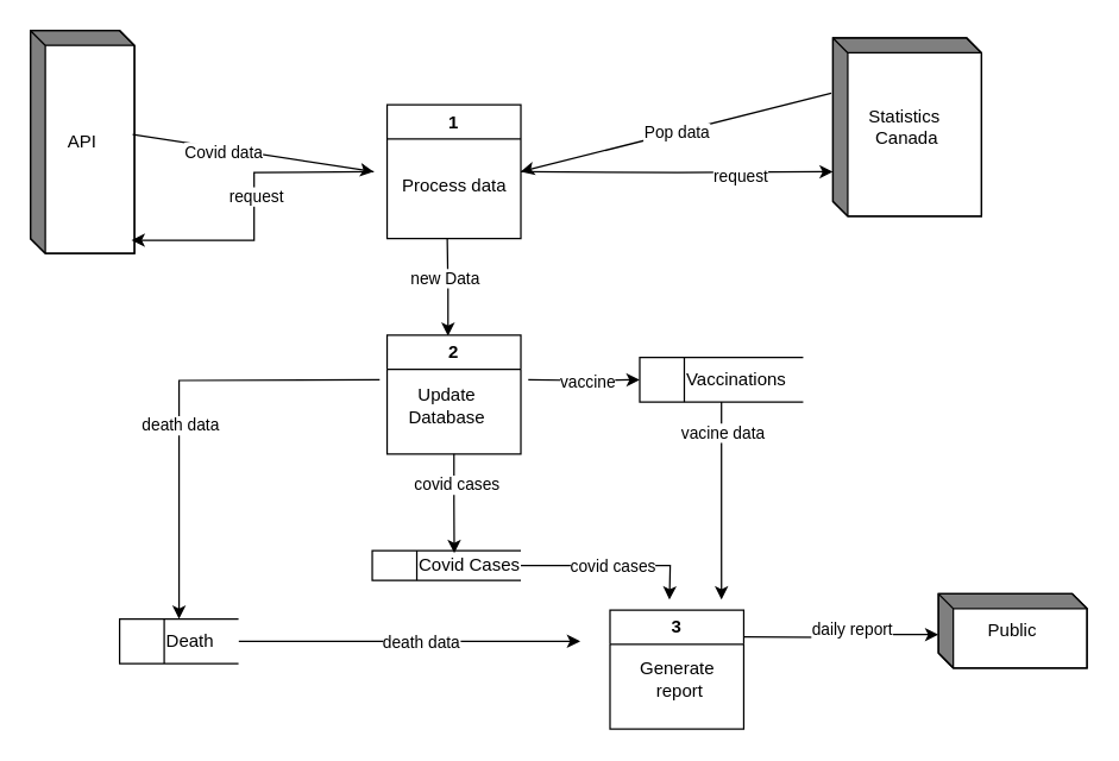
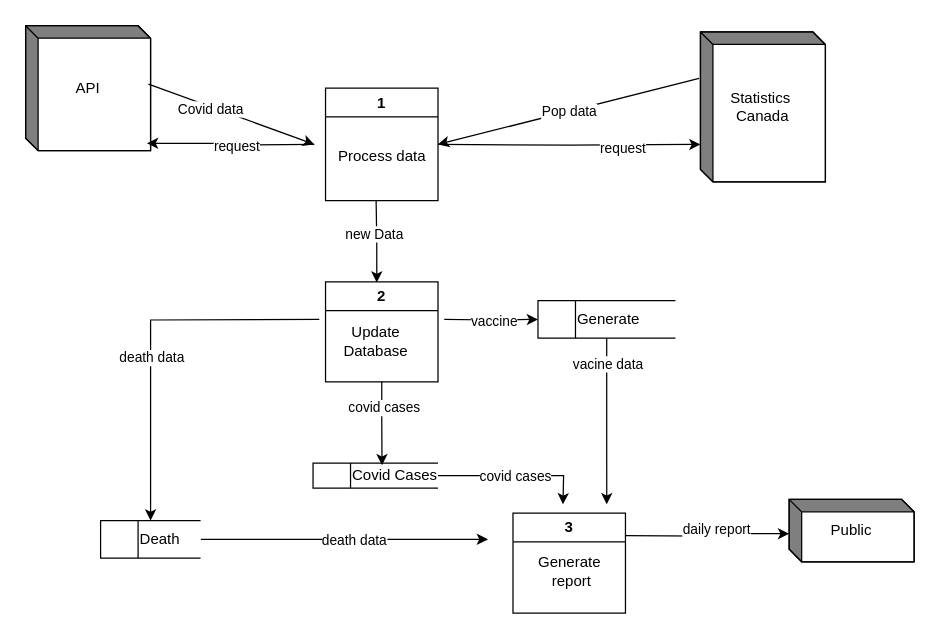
  <mxCell id="0" />
  <mxCell id="1" parent="0" />
- <mxCell id="2" value="API" style="html=1;dashed=0;whiteSpace=wrap;shape=mxgraph.dfd.externalEntity" vertex="1" parent="1"><mxGeometry x="20" y="20" width="70" height="150" as="geometry" /></mxCell>
+ <mxCell id="2" value="API" style="html=1;dashed=0;whiteSpace=wrap;shape=mxgraph.dfd.externalEntity" vertex="1" parent="1"><mxGeometry x="20" y="20" width="100" height="100" as="geometry" /></mxCell>
  <mxCell id="3" style="edgeStyle=orthogonalEdgeStyle;rounded=0;orthogonalLoop=1;jettySize=auto;html=1;entryX=0.46;entryY=-0.09;entryDx=0;entryDy=0;entryPerimeter=0;" edge="1" parent="1"><mxGeometry relative="1" as="geometry"><mxPoint x="300.483" y="160" as="sourcePoint" /><mxPoint x="301" y="225.5" as="targetPoint" /></mxGeometry></mxCell>
  <mxCell id="4" value="new Data" style="edgeLabel;html=1;align=center;verticalAlign=middle;resizable=0;points=[];" vertex="1" connectable="0" parent="3"><mxGeometry x="-0.211" y="-2" relative="1" as="geometry"><mxPoint as="offset" /></mxGeometry></mxCell>
  <mxCell id="5" style="edgeStyle=orthogonalEdgeStyle;rounded=0;orthogonalLoop=1;jettySize=auto;html=1;entryX=0;entryY=0.5;entryDx=0;entryDy=0;" edge="1" parent="1" target="19"><mxGeometry relative="1" as="geometry"><mxPoint x="355" y="255" as="sourcePoint" /></mxGeometry></mxCell>
  <mxCell id="6" value="vaccine" style="edgeLabel;html=1;align=center;verticalAlign=middle;resizable=0;points=[];" vertex="1" connectable="0" parent="5"><mxGeometry x="0.008" y="-1" relative="1" as="geometry"><mxPoint y="1" as="offset" /></mxGeometry></mxCell>
  <mxCell id="7" value="" style="edgeStyle=orthogonalEdgeStyle;rounded=0;orthogonalLoop=1;jettySize=auto;html=1;" edge="1" parent="1" target="22"><mxGeometry relative="1" as="geometry"><mxPoint x="255" y="255.034" as="sourcePoint" /></mxGeometry></mxCell>
  <mxCell id="8" value="death data" style="edgeLabel;html=1;align=center;verticalAlign=middle;resizable=0;points=[];" vertex="1" connectable="0" parent="7"><mxGeometry x="0.115" relative="1" as="geometry"><mxPoint as="offset" /></mxGeometry></mxCell>
  <mxCell id="9" value="" style="endArrow=classic;html=1;rounded=0;exitX=0.983;exitY=0.467;exitDx=0;exitDy=0;exitPerimeter=0;entryX=0;entryY=0.5;entryDx=0;entryDy=0;" edge="1" parent="1" source="2"><mxGeometry width="50" height="50" relative="1" as="geometry"><mxPoint x="200" y="340" as="sourcePoint" /><mxPoint x="251" y="115" as="targetPoint" /></mxGeometry></mxCell>
  <mxCell id="10" value="Covid data" style="edgeLabel;html=1;align=center;verticalAlign=middle;resizable=0;points=[];" vertex="1" connectable="0" parent="9"><mxGeometry x="-0.243" y="-2" relative="1" as="geometry"><mxPoint as="offset" /></mxGeometry></mxCell>
  <mxCell id="11" value="Statistics&amp;nbsp;&lt;div&gt;Canada&lt;/div&gt;" style="html=1;dashed=0;whiteSpace=wrap;shape=mxgraph.dfd.externalEntity" vertex="1" parent="1"><mxGeometry x="560" y="25" width="100" height="120" as="geometry" /></mxCell>
  <mxCell id="12" value="" style="endArrow=classic;html=1;rounded=0;entryX=1;entryY=0.5;entryDx=0;entryDy=0;exitX=-0.011;exitY=0.31;exitDx=0;exitDy=0;exitPerimeter=0;" edge="1" parent="1" source="11"><mxGeometry width="50" height="50" relative="1" as="geometry"><mxPoint x="530" y="240" as="sourcePoint" /><mxPoint x="350" y="115" as="targetPoint" /></mxGeometry></mxCell>
  <mxCell id="13" value="Pop data" style="edgeLabel;html=1;align=center;verticalAlign=middle;resizable=0;points=[];" vertex="1" connectable="0" parent="12"><mxGeometry x="0.002" relative="1" as="geometry"><mxPoint as="offset" /></mxGeometry></mxCell>
  <mxCell id="14" style="edgeStyle=orthogonalEdgeStyle;rounded=0;orthogonalLoop=1;jettySize=auto;html=1;" edge="1" parent="1" source="16"><mxGeometry relative="1" as="geometry"><mxPoint x="450" y="403" as="targetPoint" /></mxGeometry></mxCell>
  <mxCell id="15" value="covid cases" style="edgeLabel;html=1;align=center;verticalAlign=middle;resizable=0;points=[];" vertex="1" connectable="0" parent="14"><mxGeometry x="-0.02" relative="1" as="geometry"><mxPoint as="offset" /></mxGeometry></mxCell>
  <mxCell id="16" value="&lt;span style=&quot;white-space: pre;&quot;&gt;&#09;&lt;/span&gt;Covid Cases" style="html=1;dashed=0;whiteSpace=wrap;shape=mxgraph.dfd.dataStoreID;align=left;spacingLeft=3;points=[[0,0],[0.5,0],[1,0],[0,0.5],[1,0.5],[0,1],[0.5,1],[1,1]];" vertex="1" parent="1"><mxGeometry x="250" y="370" width="100" height="20" as="geometry" /></mxCell>
  <mxCell id="17" style="edgeStyle=orthogonalEdgeStyle;rounded=0;orthogonalLoop=1;jettySize=auto;html=1;" edge="1" parent="1" source="19"><mxGeometry relative="1" as="geometry"><mxPoint x="485.034" y="403" as="targetPoint" /><Array as="points"><mxPoint x="485" y="370" /><mxPoint x="485" y="370" /></Array></mxGeometry></mxCell>
  <mxCell id="18" value="vacine data" style="edgeLabel;html=1;align=center;verticalAlign=middle;resizable=0;points=[];" vertex="1" connectable="0" parent="17"><mxGeometry x="-0.694" relative="1" as="geometry"><mxPoint as="offset" /></mxGeometry></mxCell>
- <mxCell id="19" value="&lt;span style=&quot;white-space: pre;&quot;&gt;&#09;&lt;/span&gt;Vaccinations" style="html=1;dashed=0;whiteSpace=wrap;shape=mxgraph.dfd.dataStoreID;align=left;spacingLeft=3;points=[[0,0],[0.5,0],[1,0],[0,0.5],[1,0.5],[0,1],[0.5,1],[1,1]];" vertex="1" parent="1"><mxGeometry x="430" y="240" width="110" height="30" as="geometry" /></mxCell>
+ <mxCell id="19" value="&lt;span style=&quot;white-space: pre;&quot;&gt;&#09;&lt;/span&gt;Generate" style="html=1;dashed=0;whiteSpace=wrap;shape=mxgraph.dfd.dataStoreID;align=left;spacingLeft=3;points=[[0,0],[0.5,0],[1,0],[0,0.5],[1,0.5],[0,1],[0.5,1],[1,1]];" vertex="1" parent="1"><mxGeometry x="430" y="240" width="110" height="30" as="geometry" /></mxCell>
  <mxCell id="20" style="edgeStyle=orthogonalEdgeStyle;rounded=0;orthogonalLoop=1;jettySize=auto;html=1;" edge="1" parent="1" source="22"><mxGeometry relative="1" as="geometry"><mxPoint x="390" y="431" as="targetPoint" /></mxGeometry></mxCell>
  <mxCell id="21" value="death data" style="edgeLabel;html=1;align=center;verticalAlign=middle;resizable=0;points=[];" vertex="1" connectable="0" parent="20"><mxGeometry x="0.071" relative="1" as="geometry"><mxPoint as="offset" /></mxGeometry></mxCell>
  <mxCell id="22" value="&lt;span style=&quot;white-space: pre;&quot;&gt;&#09;&lt;/span&gt;Death" style="html=1;dashed=0;whiteSpace=wrap;shape=mxgraph.dfd.dataStoreID;align=left;spacingLeft=3;points=[[0,0],[0.5,0],[1,0],[0,0.5],[1,0.5],[0,1],[0.5,1],[1,1]];" vertex="1" parent="1"><mxGeometry x="80" y="416" width="80" height="30" as="geometry" /></mxCell>
  <mxCell id="23" value="Public" style="html=1;dashed=0;whiteSpace=wrap;shape=mxgraph.dfd.externalEntity" vertex="1" parent="1"><mxGeometry x="631" y="399" width="100" height="50" as="geometry" /></mxCell>
  <mxCell id="24" style="edgeStyle=orthogonalEdgeStyle;rounded=0;orthogonalLoop=1;jettySize=auto;html=1;entryX=0;entryY=0;entryDx=0;entryDy=27.5;entryPerimeter=0;" edge="1" parent="1" target="23"><mxGeometry relative="1" as="geometry"><mxPoint x="500" y="428" as="sourcePoint" /></mxGeometry></mxCell>
  <mxCell id="25" value="daily report" style="edgeLabel;html=1;align=center;verticalAlign=middle;resizable=0;points=[];" vertex="1" connectable="0" parent="24"><mxGeometry x="0.121" y="4" relative="1" as="geometry"><mxPoint as="offset" /></mxGeometry></mxCell>
  <mxCell id="26" style="edgeStyle=orthogonalEdgeStyle;rounded=0;orthogonalLoop=1;jettySize=auto;html=1;entryX=0.971;entryY=0.941;entryDx=0;entryDy=0;entryPerimeter=0;" edge="1" parent="1" target="2"><mxGeometry relative="1" as="geometry"><mxPoint x="251" y="115.034" as="sourcePoint" /></mxGeometry></mxCell>
  <mxCell id="27" value="request" style="edgeLabel;html=1;align=center;verticalAlign=middle;resizable=0;points=[];" vertex="1" connectable="0" parent="26"><mxGeometry x="-0.075" y="1" relative="1" as="geometry"><mxPoint as="offset" /></mxGeometry></mxCell>
  <mxCell id="28" style="edgeStyle=orthogonalEdgeStyle;rounded=0;orthogonalLoop=1;jettySize=auto;html=1;entryX=0;entryY=0;entryDx=0;entryDy=90;entryPerimeter=0;" edge="1" parent="1" target="11"><mxGeometry relative="1" as="geometry"><mxPoint x="350" y="115" as="sourcePoint" /></mxGeometry></mxCell>
  <mxCell id="29" value="request" style="edgeLabel;html=1;align=center;verticalAlign=middle;resizable=0;points=[];" vertex="1" connectable="0" parent="28"><mxGeometry x="0.403" y="-2" relative="1" as="geometry"><mxPoint as="offset" /></mxGeometry></mxCell>
  <mxCell id="30" value="1" style="swimlane;whiteSpace=wrap;html=1;" vertex="1" parent="1"><mxGeometry x="260" y="70" width="90" height="90" as="geometry" /></mxCell>
  <mxCell id="31" value="Process data" style="text;html=1;align=center;verticalAlign=middle;resizable=0;points=[];autosize=1;strokeColor=none;fillColor=none;" vertex="1" parent="30"><mxGeometry y="40" width="90" height="30" as="geometry" /></mxCell>
  <mxCell id="32" value="2" style="swimlane;whiteSpace=wrap;html=1;" vertex="1" parent="1"><mxGeometry x="260" y="225" width="90" height="80" as="geometry" /></mxCell>
  <mxCell id="33" value="Update&lt;div&gt;Database&lt;/div&gt;" style="text;html=1;align=center;verticalAlign=middle;resizable=0;points=[];autosize=1;strokeColor=none;fillColor=none;" vertex="1" parent="1"><mxGeometry x="265" y="253" width="70" height="40" as="geometry" /></mxCell>
  <mxCell id="34" value="3" style="swimlane;whiteSpace=wrap;html=1;" vertex="1" parent="1"><mxGeometry x="410" y="410" width="90" height="80" as="geometry" /></mxCell>
  <mxCell id="35" value="&lt;br&gt;&lt;div style=&quot;text-wrap: wrap;&quot;&gt;Generate&lt;/div&gt;&lt;div style=&quot;text-wrap: wrap;&quot;&gt;&amp;nbsp;report&lt;/div&gt;" style="text;html=1;align=center;verticalAlign=middle;resizable=0;points=[];autosize=1;strokeColor=none;fillColor=none;" vertex="1" parent="34"><mxGeometry x="10" y="10" width="70" height="60" as="geometry" /></mxCell>
  <mxCell id="36" style="edgeStyle=orthogonalEdgeStyle;rounded=0;orthogonalLoop=1;jettySize=auto;html=1;entryX=0.552;entryY=0.086;entryDx=0;entryDy=0;entryPerimeter=0;" edge="1" parent="1" source="32" target="16"><mxGeometry relative="1" as="geometry" /></mxCell>
  <mxCell id="37" value="covid cases" style="edgeLabel;html=1;align=center;verticalAlign=middle;resizable=0;points=[];" vertex="1" connectable="0" parent="36"><mxGeometry x="-0.386" y="1" relative="1" as="geometry"><mxPoint y="-1" as="offset" /></mxGeometry></mxCell>
